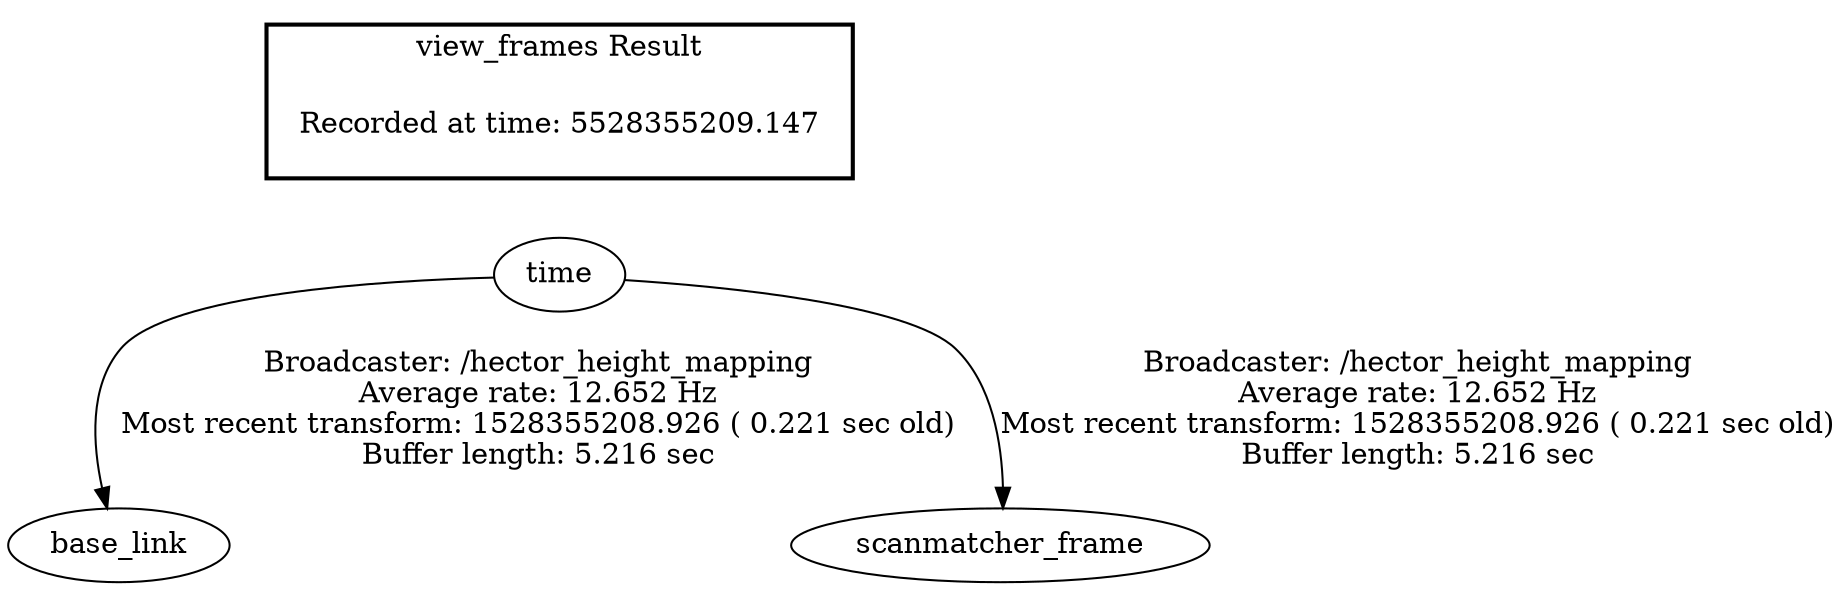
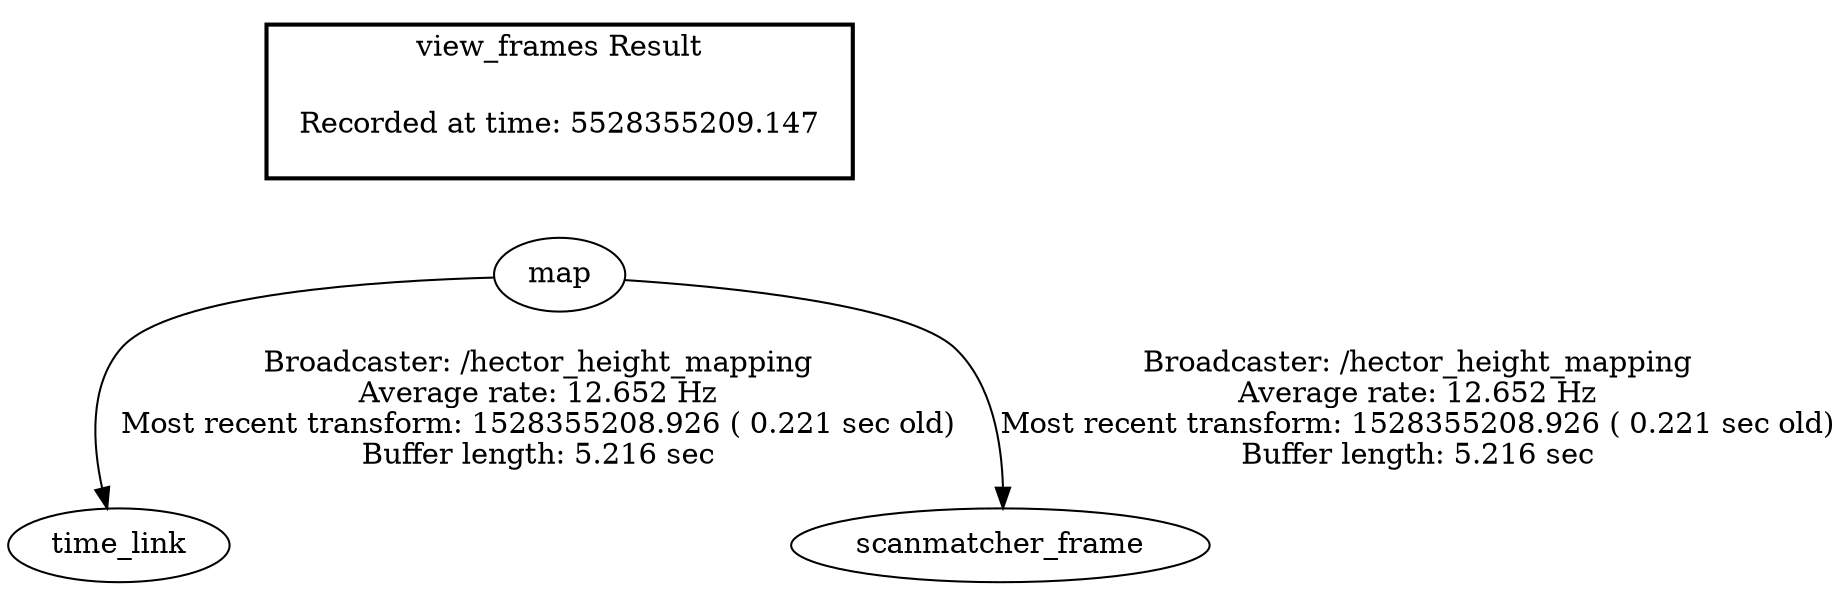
  digraph {
    n1 [label="Recorded at time: 5528355209.147" shape=plaintext]
-   map [label=time]
-   base_link
+   map
+   base_link [label=time_link]
    scanmatcher_frame
    subgraph cluster_1 {
      color=black
      label="view_frames Result"
      style=bold
      n1
    }
    n1 -> map [style=invis]
    map -> base_link [label="Broadcaster: /hector_height_mapping\nAverage rate: 12.652 Hz\nMost recent transform: 1528355208.926 ( 0.221 sec old)\nBuffer length: 5.216 sec\n"]
    map -> scanmatcher_frame [label="Broadcaster: /hector_height_mapping\nAverage rate: 12.652 Hz\nMost recent transform: 1528355208.926 ( 0.221 sec old)\nBuffer length: 5.216 sec\n"]
  }
